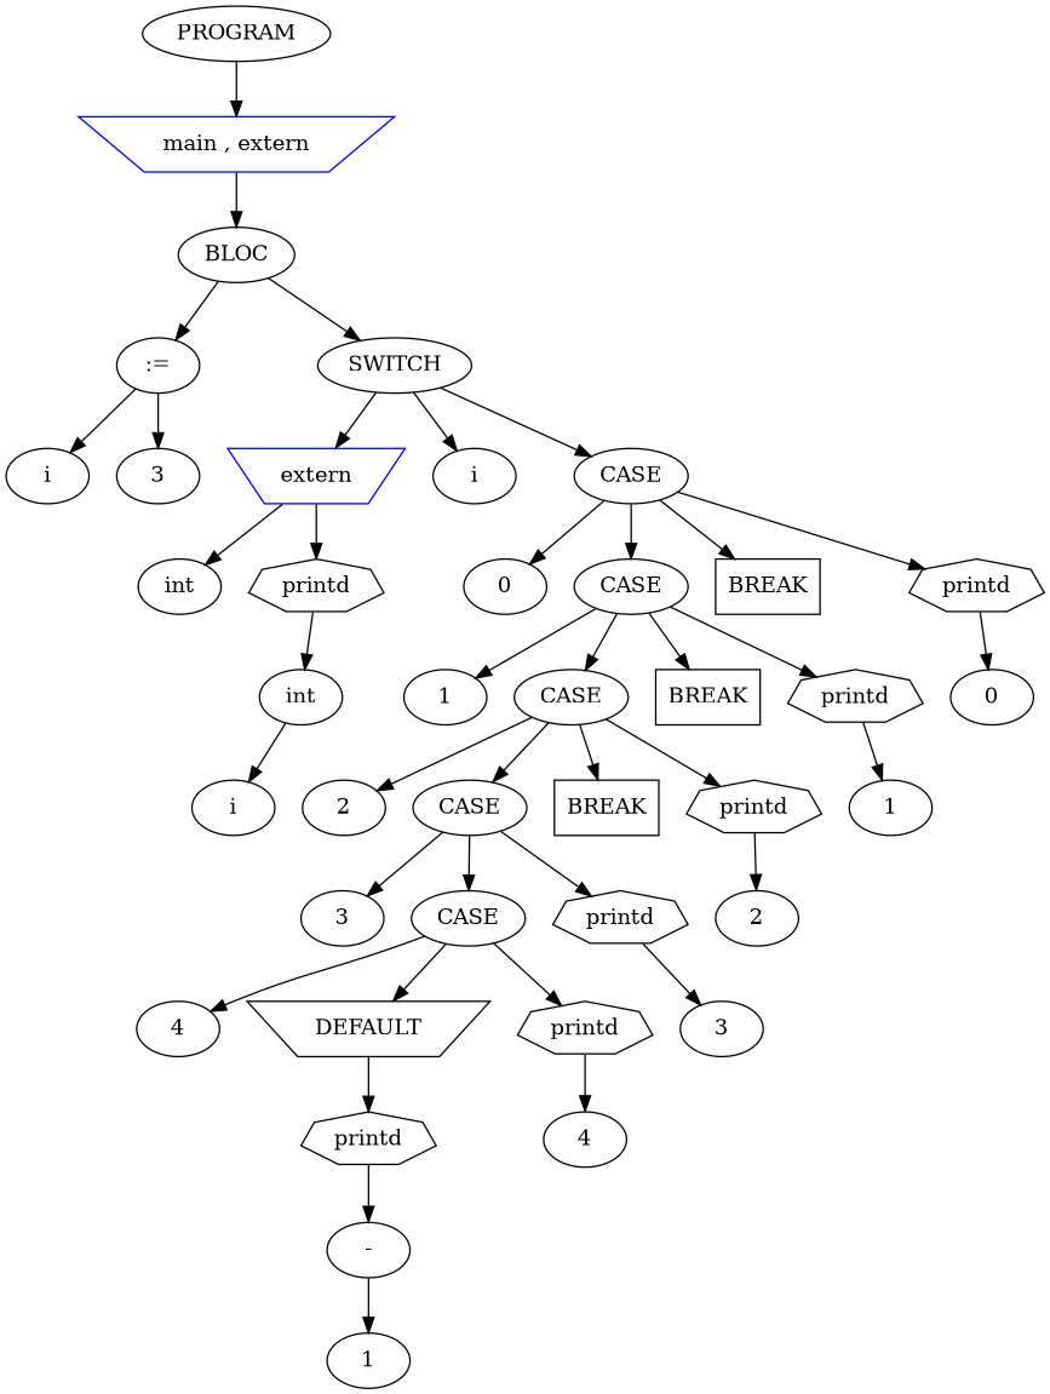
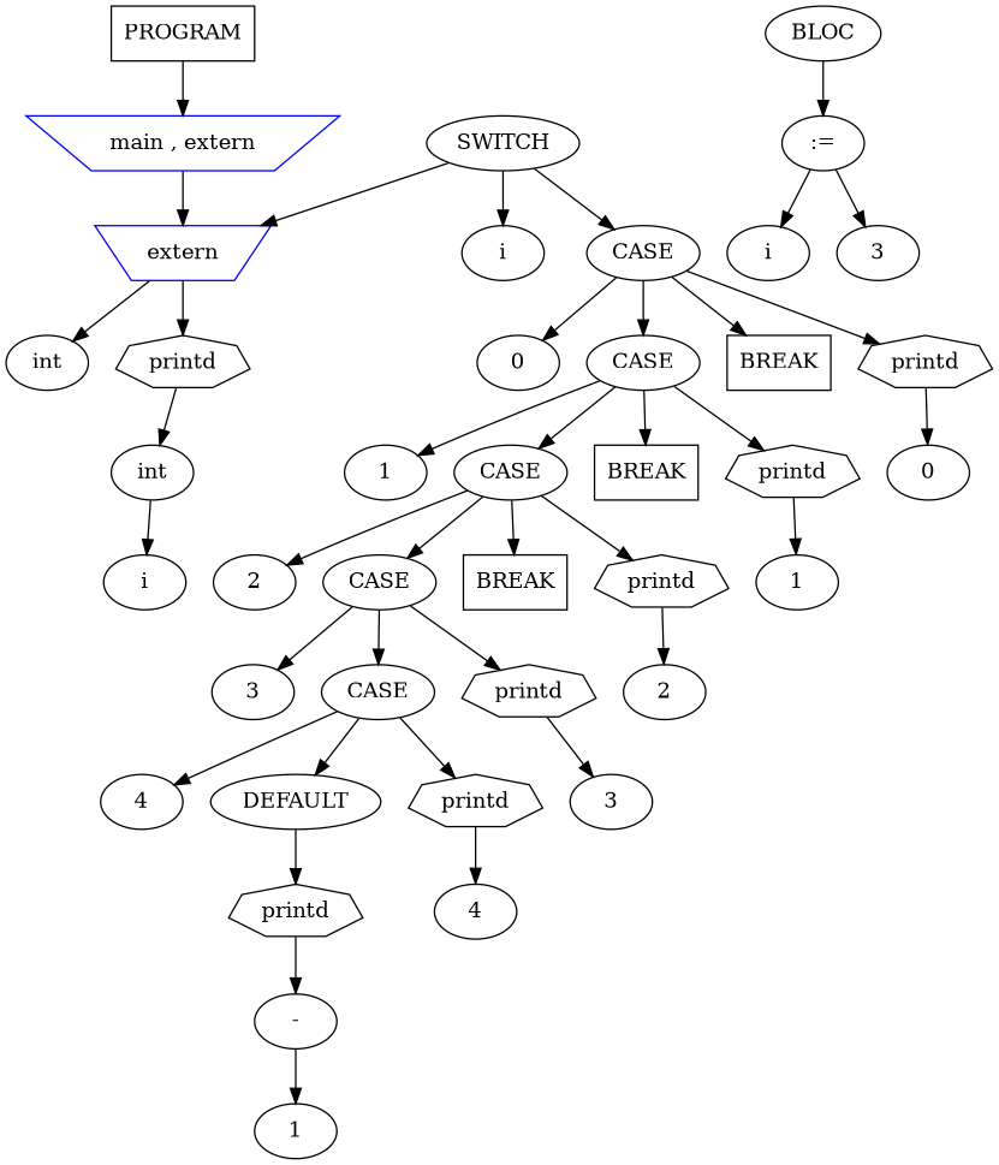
  digraph {
-   n1 [label=PROGRAM]
+   n1 [label=PROGRAM shape=box]
    n2 [color=blue label="main , extern" shape=invtrapezium]
    n3 [color=blue label=extern shape=invtrapezium]
    n4 [label=int]
    n5 [label=printd shape=septagon]
    n6 [label=BLOC]
    n7 [label=int]
    n8 [label=i]
    n9 [label=":="]
    n10 [label=SWITCH]
    n11 [label=i]
    n12 [label=3]
    n13 [label=i]
    n14 [label=CASE]
    n15 [label=0]
    n16 [label=CASE]
    n17 [label=BREAK shape=box]
    n18 [label=printd shape=septagon]
    n19 [label=1]
    n20 [label=CASE]
    n21 [label=BREAK shape=box]
    n22 [label=printd shape=septagon]
    n23 [label=0]
    n24 [label=2]
    n25 [label=CASE]
    n26 [label=BREAK shape=box]
    n27 [label=printd shape=septagon]
    n28 [label=1]
    n29 [label=3]
    n30 [label=CASE]
    n31 [label=printd shape=septagon]
    n32 [label=2]
    n33 [label=4]
-   n34 [label=DEFAULT shape=invtrapezium]
+   n34 [label=DEFAULT]
    n35 [label=printd shape=septagon]
    n36 [label=3]
    n37 [label=printd shape=septagon]
    n38 [label=4]
    n39 [label="-"]
    n40 [label=1]
    n1 -> n2
-   n2 -> n6
+   n2 -> n3
    n3 -> n4
    n3 -> n5
    n5 -> n7
    n6 -> n9
-   n6 -> n10
    n7 -> n8
    n9 -> n11
    n9 -> n12
    n10 -> n3
    n10 -> n13
    n10 -> n14
    n14 -> n15
    n14 -> n16
    n14 -> n17
    n14 -> n18
    n16 -> n19
    n16 -> n20
    n16 -> n21
    n16 -> n22
    n18 -> n23
    n20 -> n24
    n20 -> n25
    n20 -> n26
    n20 -> n27
    n22 -> n28
    n25 -> n29
    n25 -> n30
    n25 -> n31
    n27 -> n32
    n30 -> n33
    n30 -> n34
    n30 -> n35
    n31 -> n36
    n34 -> n37
    n35 -> n38
    n37 -> n39
    n39 -> n40
  }
